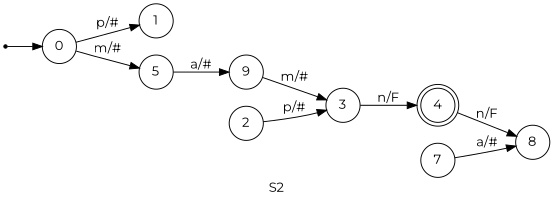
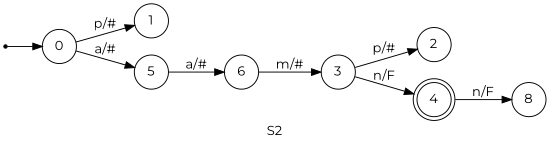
  digraph {
    fontname=Montserrat
    label=S2
    rankdir=LR
    node [fontname=Montserrat shape=circle]
    edge [fontname=Montserrat]
    init0 [shape=point]
    0
    1
    5
-   6 [label=9]
+   6
    2
    3
    4 [shape=doublecircle]
    8
-   7
    init0 -> 0
    0 -> 1 [label="p/#"]
-   0 -> 5 [label="m/#"]
+   0 -> 5 [label="a/#"]
    5 -> 6 [label="a/#"]
    6 -> 3 [label="m/#"]
-   2 -> 3 [label="p/#"]
+   3 -> 2 [label="p/#"]
    3 -> 4 [label="n/F"]
    4 -> 8 [label="n/F"]
-   7 -> 8 [label="a/#"]
  }
